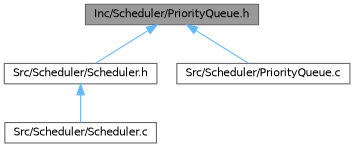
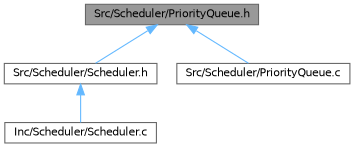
  digraph {
    node [color=grey40 fillcolor=white fontname=Helvetica fontsize=10 shape=box style=filled]
    edge [color=steelblue1 dir=back fontname=Helvetica fontsize=10 labelfontname=Helvetica labelfontsize=10 style=solid]
-   n1 [color=gray40 fillcolor=grey60 fontcolor=black height=0.2 label="Inc/Scheduler/PriorityQueue.h" width=0.4]
+   n1 [color=gray40 fillcolor=grey60 fontcolor=black height=0.2 label="Src/Scheduler/PriorityQueue.h" width=0.4]
    n2 [height=0.2 label="Src/Scheduler/Scheduler.h" width=0.4]
    n3 [height=0.2 label="Src/Scheduler/PriorityQueue.c" width=0.4]
-   n4 [height=0.2 label="Src/Scheduler/Scheduler.c" width=0.4]
+   n4 [height=0.2 label="Inc/Scheduler/Scheduler.c" width=0.4]
    n1 -> n2
    n1 -> n3
    n2 -> n4
  }
